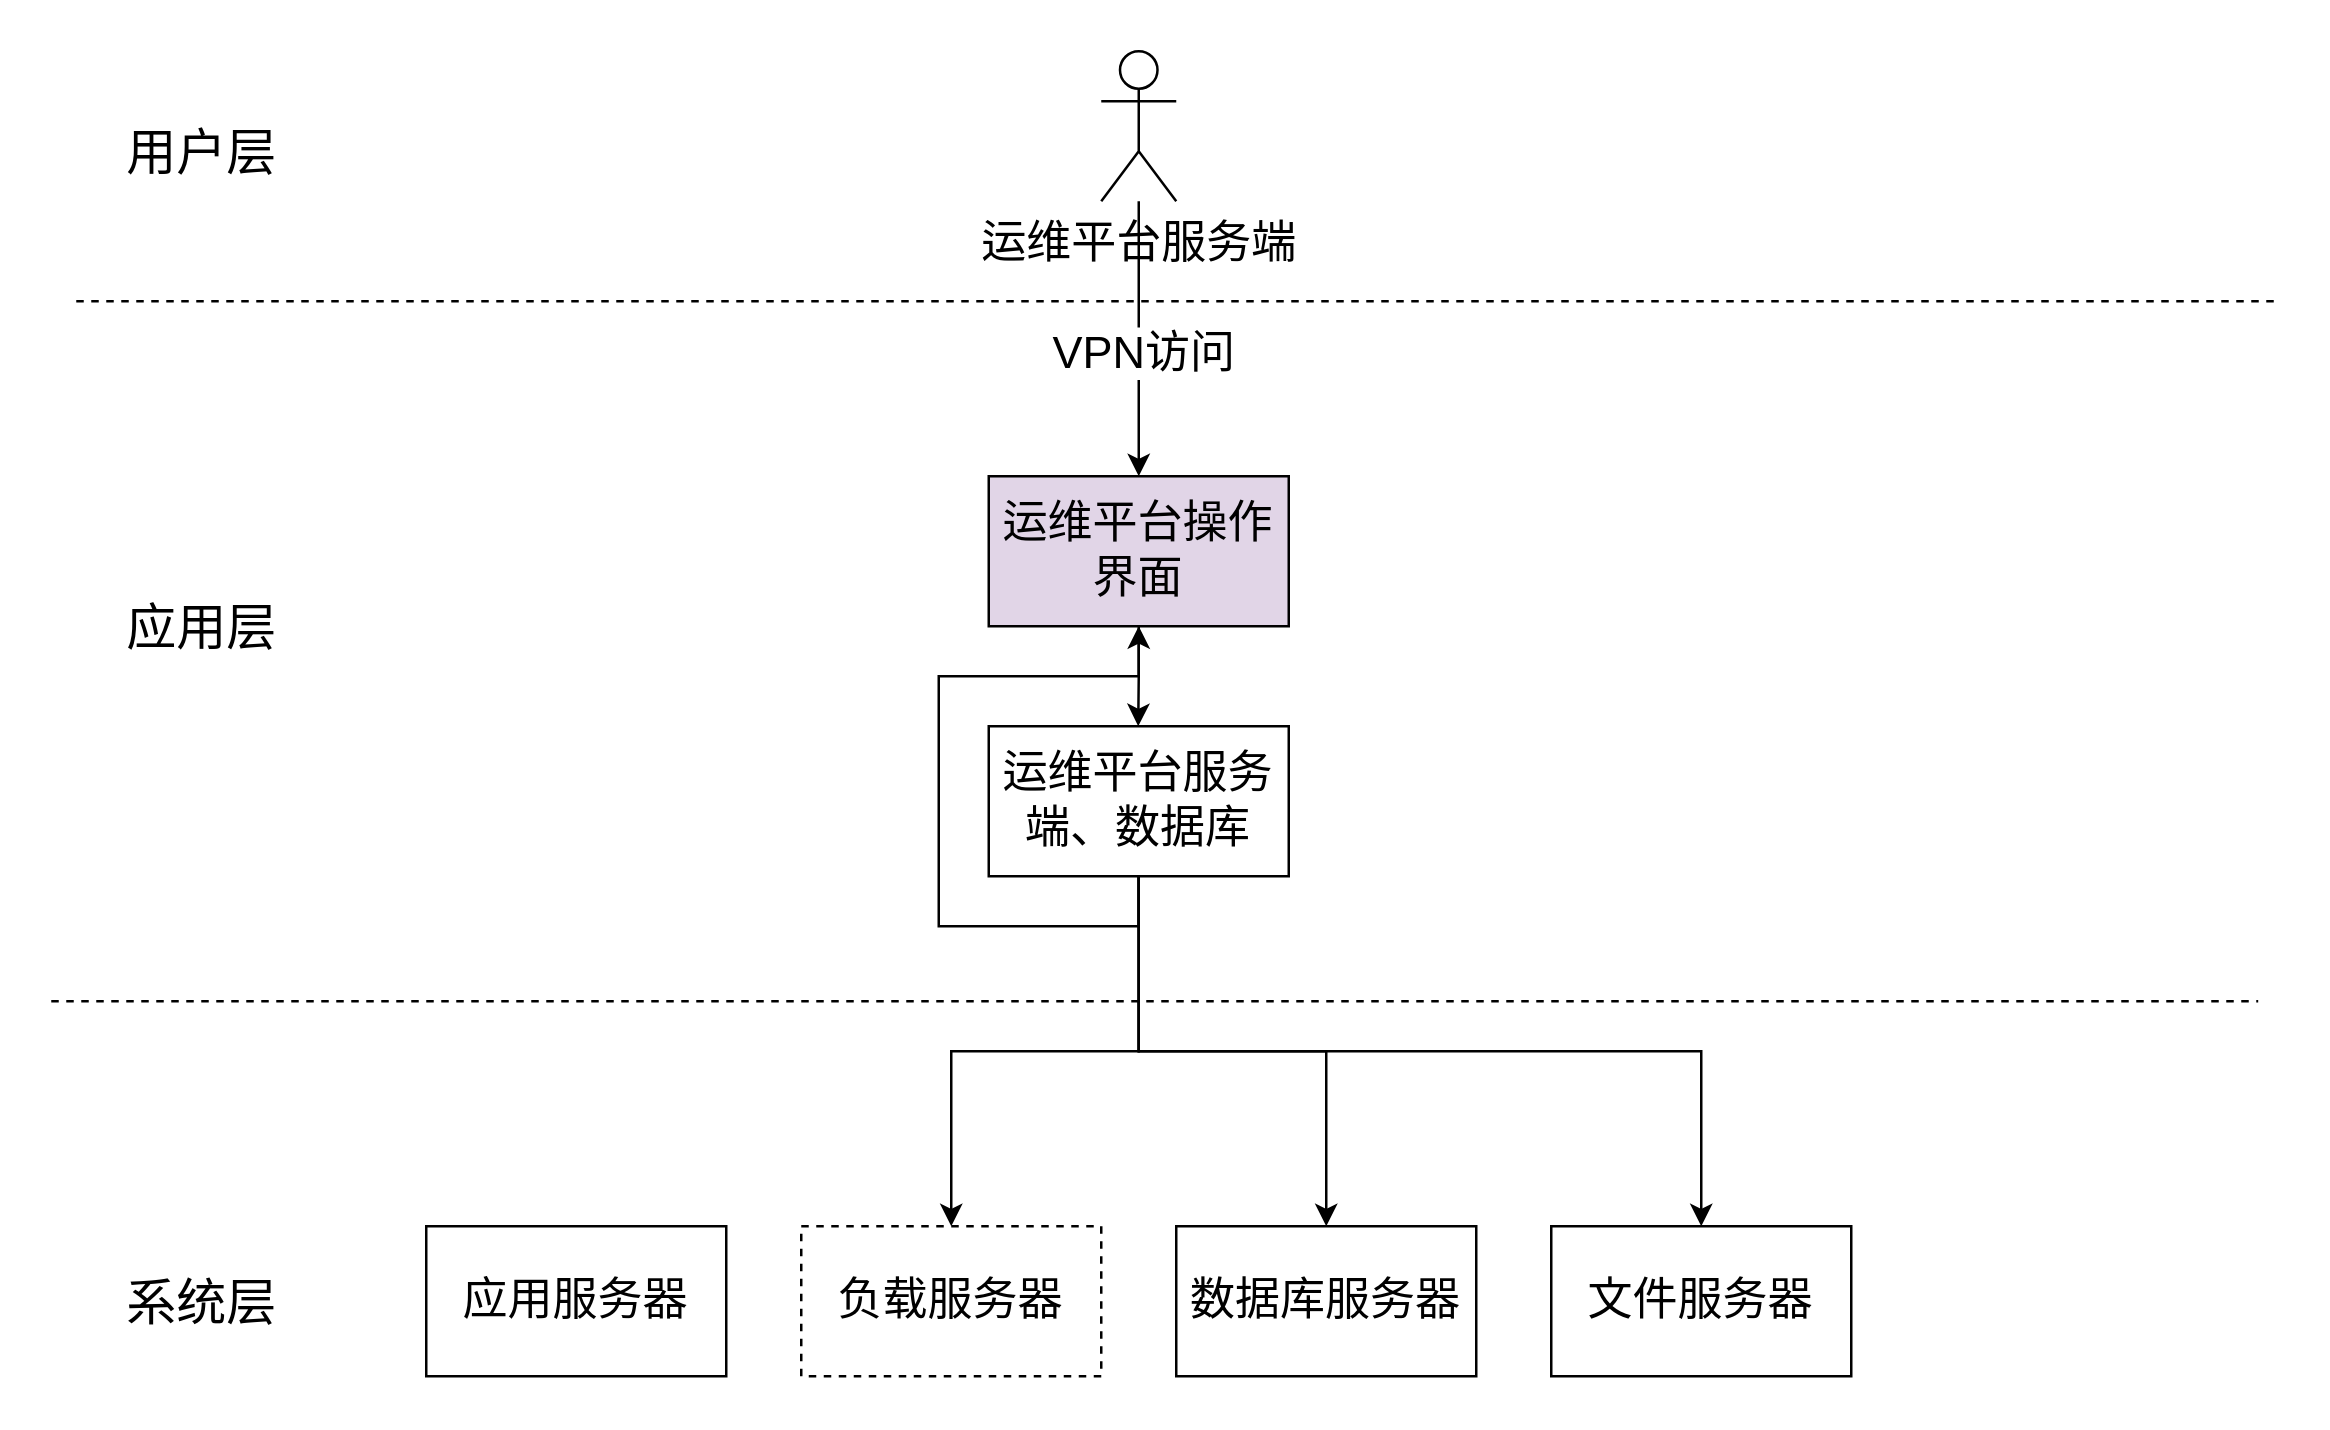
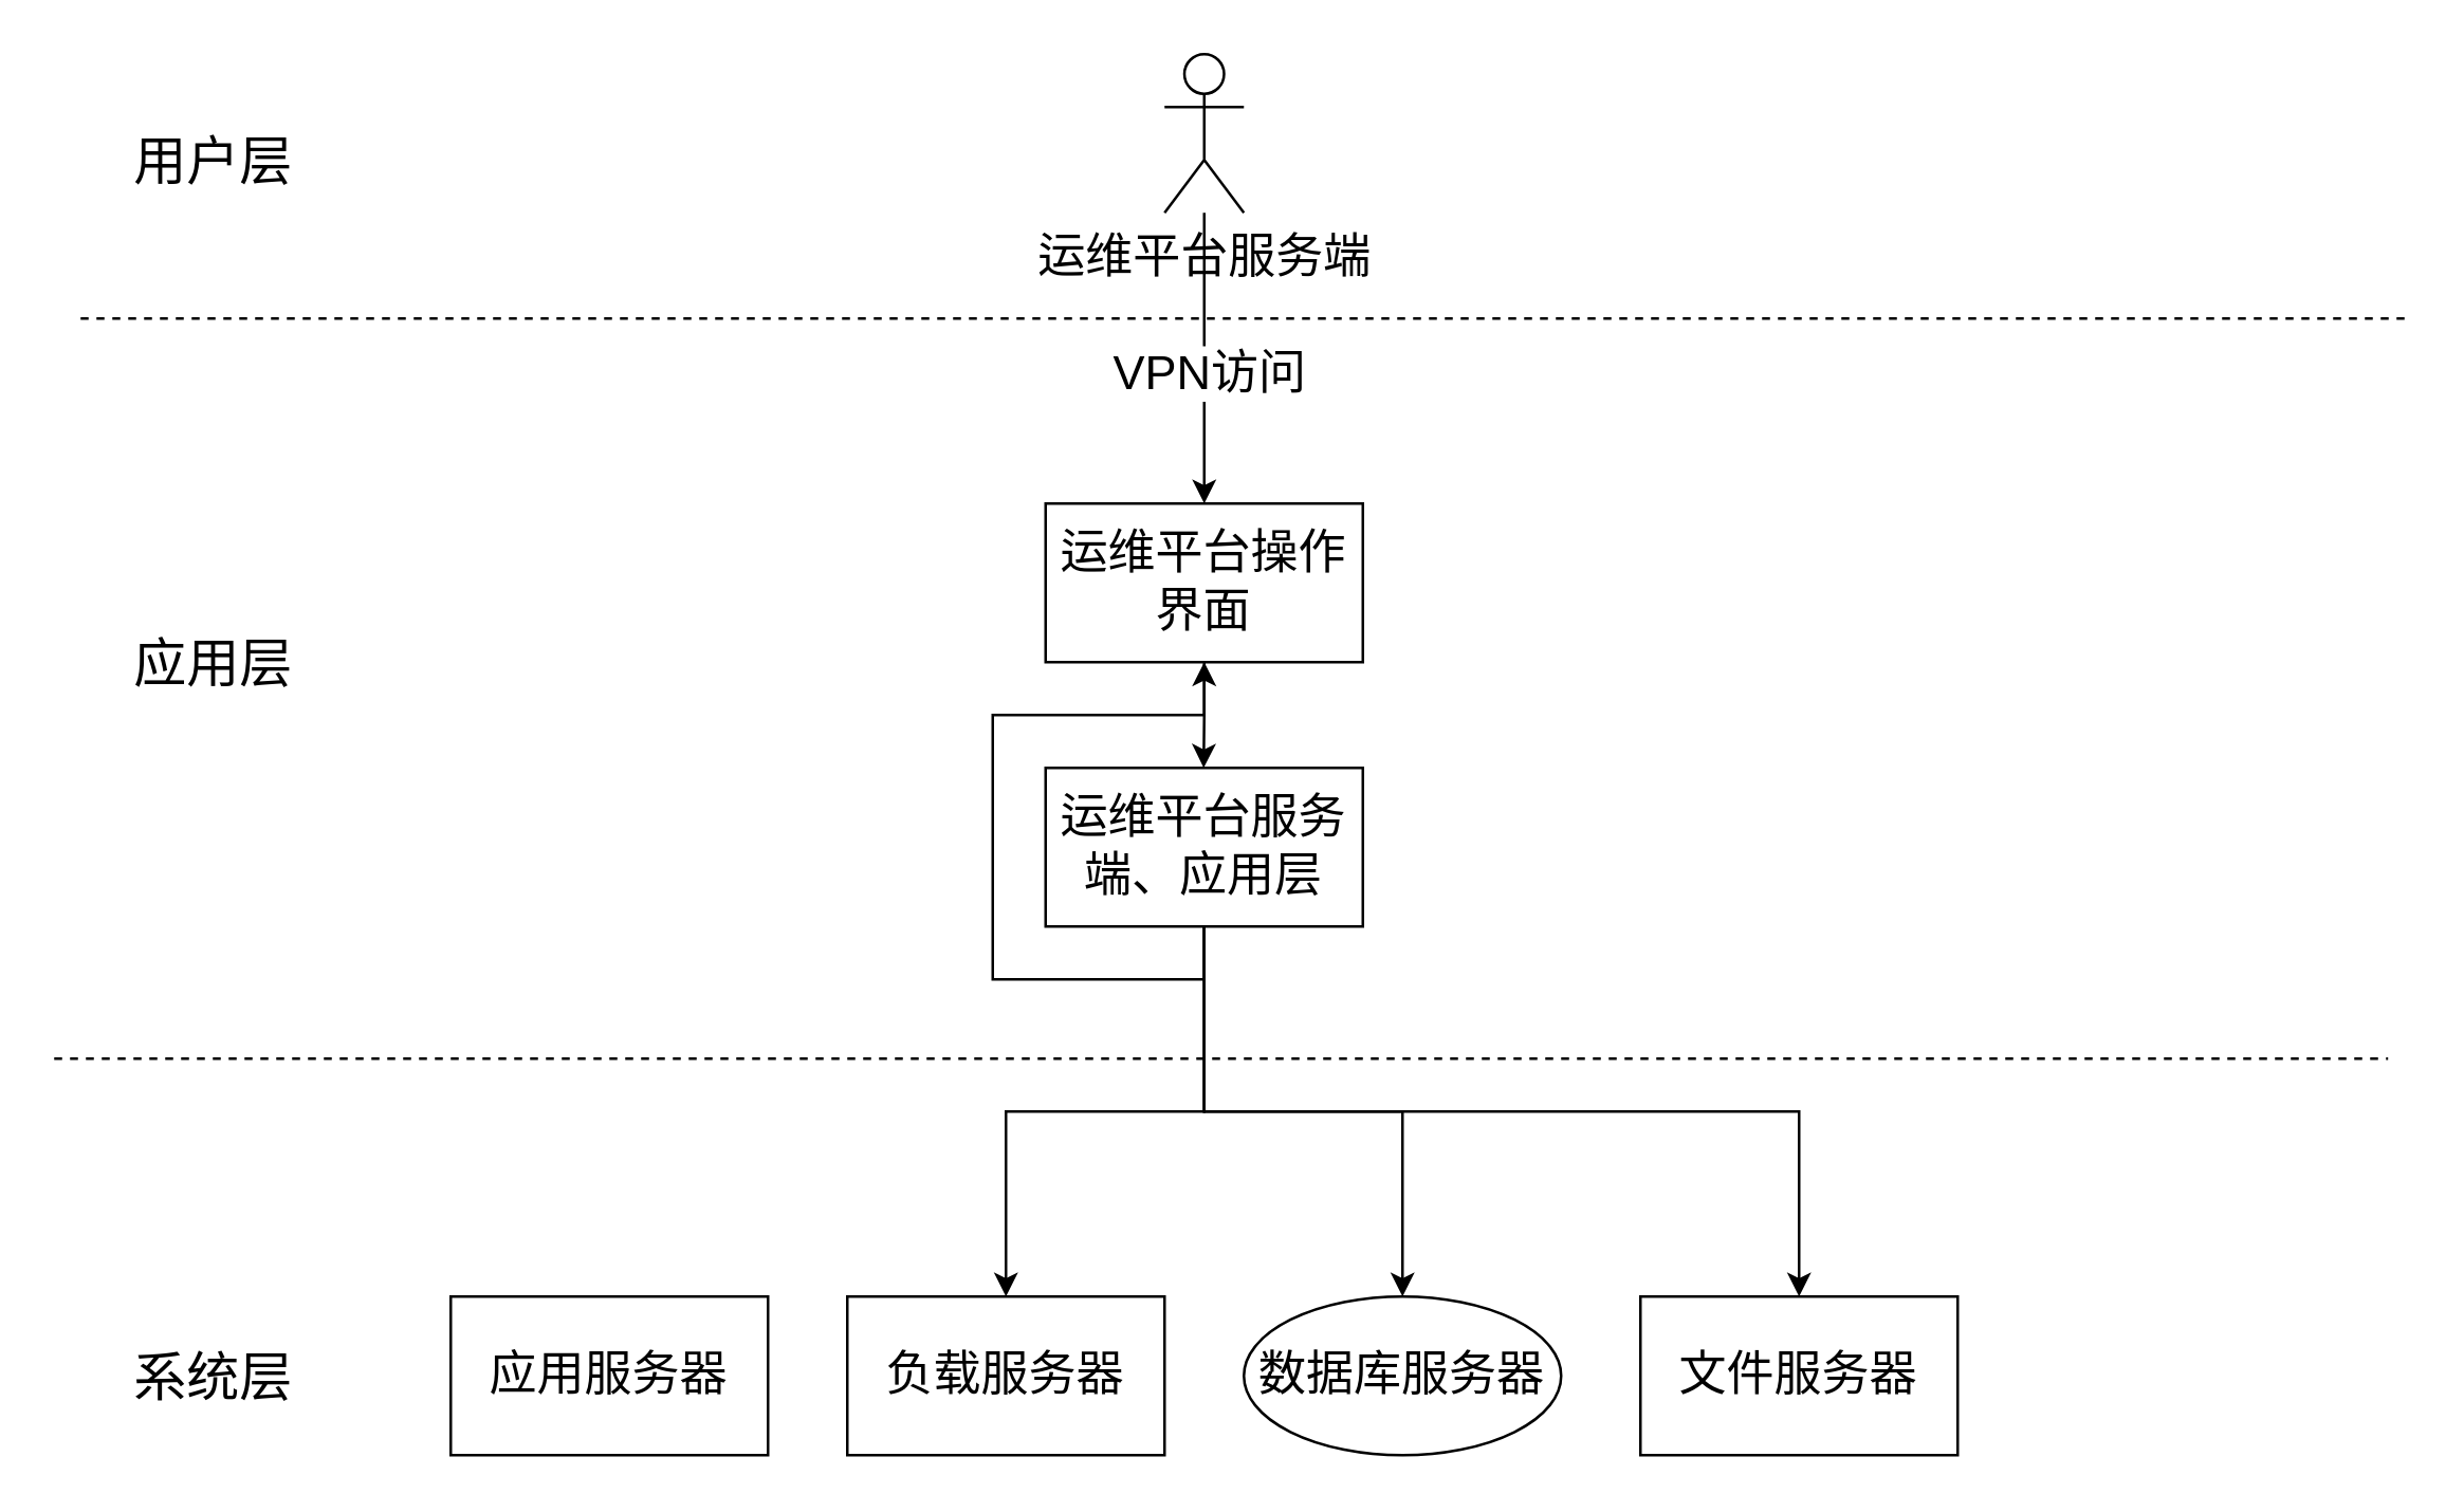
  <mxCell id="0" />
  <mxCell id="1" parent="0" />
  <mxCell id="2" value="" style="endArrow=none;dashed=1;html=1;rounded=0;" edge="1" parent="1"><mxGeometry width="50" height="50" relative="1" as="geometry"><mxPoint x="30" y="120" as="sourcePoint" /><mxPoint x="910" y="120" as="targetPoint" /></mxGeometry></mxCell>
  <mxCell id="3" value="&lt;font style=&quot;font-size: 20px;&quot;&gt;用户层&lt;/font&gt;" style="text;html=1;align=center;verticalAlign=middle;resizable=0;points=[];autosize=1;strokeColor=none;fillColor=none;" vertex="1" parent="1"><mxGeometry x="40" y="40" width="80" height="40" as="geometry" /></mxCell>
  <mxCell id="4" value="&lt;font style=&quot;font-size: 18px;&quot;&gt;运维平台服务端&lt;/font&gt;" style="shape=umlActor;verticalLabelPosition=bottom;verticalAlign=top;html=1;outlineConnect=0;" vertex="1" parent="1"><mxGeometry x="440" y="20" width="30" height="60" as="geometry" /></mxCell>
  <mxCell id="5" value="" style="endArrow=none;dashed=1;html=1;rounded=0;" edge="1" parent="1"><mxGeometry width="50" height="50" relative="1" as="geometry"><mxPoint x="20" y="400" as="sourcePoint" /><mxPoint x="902.783" y="400" as="targetPoint" /></mxGeometry></mxCell>
  <mxCell id="6" value="&lt;font style=&quot;font-size: 20px;&quot;&gt;应用层&lt;/font&gt;" style="text;html=1;align=center;verticalAlign=middle;resizable=0;points=[];autosize=1;strokeColor=none;fillColor=none;" vertex="1" parent="1"><mxGeometry x="40" y="230" width="80" height="40" as="geometry" /></mxCell>
  <mxCell id="7" value="&lt;font style=&quot;font-size: 20px;&quot;&gt;系统层&lt;/font&gt;" style="text;html=1;align=center;verticalAlign=middle;resizable=0;points=[];autosize=1;strokeColor=none;fillColor=none;" vertex="1" parent="1"><mxGeometry x="40" y="500" width="80" height="40" as="geometry" /></mxCell>
  <mxCell id="8" value="" style="endArrow=classic;html=1;rounded=0;entryX=0.5;entryY=0;entryDx=0;entryDy=0;" edge="1" parent="1" source="4" target="11"><mxGeometry width="50" height="50" relative="1" as="geometry"><mxPoint x="450" y="250" as="sourcePoint" /><mxPoint x="455" y="200" as="targetPoint" /></mxGeometry></mxCell>
  <mxCell id="9" value="VPN访问" style="edgeLabel;html=1;align=center;verticalAlign=middle;resizable=0;points=[];fontSize=18;" vertex="1" connectable="0" parent="8"><mxGeometry x="0.089" y="1" relative="1" as="geometry"><mxPoint as="offset" /></mxGeometry></mxCell>
  <mxCell id="10" style="edgeStyle=orthogonalEdgeStyle;rounded=0;orthogonalLoop=1;jettySize=auto;html=1;exitX=0.5;exitY=1;exitDx=0;exitDy=0;" edge="1" parent="1" source="11"><mxGeometry relative="1" as="geometry"><mxPoint x="454.789" y="290" as="targetPoint" /></mxGeometry></mxCell>
- <mxCell id="11" value="&lt;font style=&quot;font-size: 18px;&quot;&gt;运维平台操作界面&lt;/font&gt;" style="rounded=0;whiteSpace=wrap;html=1;fillColor=#e1d5e7;" vertex="1" parent="1"><mxGeometry x="395" y="190" width="120" height="60" as="geometry" /></mxCell>
+ <mxCell id="11" value="&lt;font style=&quot;font-size: 18px;&quot;&gt;运维平台操作界面&lt;/font&gt;" style="rounded=0;whiteSpace=wrap;html=1;" vertex="1" parent="1"><mxGeometry x="395" y="190" width="120" height="60" as="geometry" /></mxCell>
  <mxCell id="12" value="&lt;font style=&quot;font-size: 18px;&quot;&gt;应用服务器&lt;/font&gt;" style="rounded=0;whiteSpace=wrap;html=1;" vertex="1" parent="1"><mxGeometry x="170" y="490" width="120" height="60" as="geometry" /></mxCell>
- <mxCell id="13" value="负载服务器" style="rounded=0;whiteSpace=wrap;html=1;fontSize=18;dashed=1;" vertex="1" parent="1"><mxGeometry x="320" y="490" width="120" height="60" as="geometry" /></mxCell>
- <mxCell id="14" value="数据库服务器" style="rounded=0;whiteSpace=wrap;html=1;fontSize=18;" vertex="1" parent="1"><mxGeometry x="470" y="490" width="120" height="60" as="geometry" /></mxCell>
+ <mxCell id="13" value="负载服务器" style="rounded=0;whiteSpace=wrap;html=1;fontSize=18;" vertex="1" parent="1"><mxGeometry x="320" y="490" width="120" height="60" as="geometry" /></mxCell>
+ <mxCell id="14" value="数据库服务器" style="ellipse;whiteSpace=wrap;html=1;fontSize=18;" vertex="1" parent="1"><mxGeometry x="470" y="490" width="120" height="60" as="geometry" /></mxCell>
  <mxCell id="15" value="文件服务器" style="rounded=0;whiteSpace=wrap;html=1;fontSize=18;" vertex="1" parent="1"><mxGeometry x="620" y="490" width="120" height="60" as="geometry" /></mxCell>
  <mxCell id="16" style="edgeStyle=orthogonalEdgeStyle;rounded=0;orthogonalLoop=1;jettySize=auto;html=1;exitX=0.5;exitY=1;exitDx=0;exitDy=0;" edge="1" parent="1" source="20" target="11"><mxGeometry relative="1" as="geometry" /></mxCell>
  <mxCell id="17" style="edgeStyle=orthogonalEdgeStyle;rounded=0;orthogonalLoop=1;jettySize=auto;html=1;exitX=0.5;exitY=1;exitDx=0;exitDy=0;entryX=0.5;entryY=0;entryDx=0;entryDy=0;" edge="1" parent="1" source="20" target="13"><mxGeometry relative="1" as="geometry" /></mxCell>
  <mxCell id="18" style="edgeStyle=orthogonalEdgeStyle;rounded=0;orthogonalLoop=1;jettySize=auto;html=1;exitX=0.5;exitY=1;exitDx=0;exitDy=0;" edge="1" parent="1" source="20" target="14"><mxGeometry relative="1" as="geometry" /></mxCell>
  <mxCell id="19" style="edgeStyle=orthogonalEdgeStyle;rounded=0;orthogonalLoop=1;jettySize=auto;html=1;exitX=0.5;exitY=1;exitDx=0;exitDy=0;" edge="1" parent="1" source="20" target="15"><mxGeometry relative="1" as="geometry" /></mxCell>
- <mxCell id="20" value="运维平台服务端、数据库" style="rounded=0;whiteSpace=wrap;html=1;fontSize=18;" vertex="1" parent="1"><mxGeometry x="395" y="290" width="120" height="60" as="geometry" /></mxCell>
+ <mxCell id="20" value="运维平台服务端、应用层" style="rounded=0;whiteSpace=wrap;html=1;fontSize=18;" vertex="1" parent="1"><mxGeometry x="395" y="290" width="120" height="60" as="geometry" /></mxCell>
